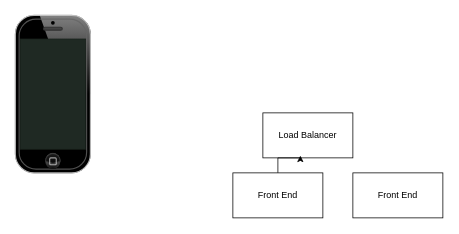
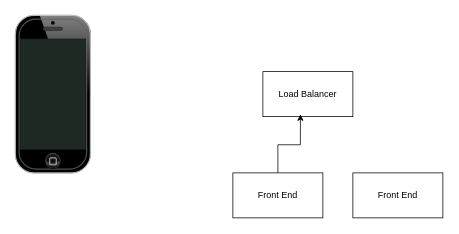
  <mxCell id="0" />
  <mxCell id="1" parent="0" />
  <mxCell id="2" value="" style="verticalLabelPosition=bottom;verticalAlign=top;html=1;shadow=0;dashed=0;strokeWidth=1;shape=mxgraph.ios.iPhone;bgStyle=bgGreen;fillColor=#aaaaaa;sketch=0;" vertex="1" parent="1"><mxGeometry x="20" y="20" width="100" height="210" as="geometry" /></mxCell>
- <mxCell id="3" value="Load Balancer" style="rounded=0;whiteSpace=wrap;html=1;" vertex="1" parent="1"><mxGeometry x="350" y="150" width="120" height="60" as="geometry" /></mxCell>
+ <mxCell id="3" value="Load Balancer" style="rounded=0;whiteSpace=wrap;html=1;" vertex="1" parent="1"><mxGeometry x="350" y="95" width="120" height="60" as="geometry" /></mxCell>
  <mxCell id="4" style="edgeStyle=orthogonalEdgeStyle;rounded=0;orthogonalLoop=1;jettySize=auto;html=1;entryX=0.417;entryY=0.95;entryDx=0;entryDy=0;entryPerimeter=0;" edge="1" parent="1" source="5" target="3"><mxGeometry relative="1" as="geometry" /></mxCell>
  <mxCell id="5" value="Front End" style="rounded=0;whiteSpace=wrap;html=1;" vertex="1" parent="1"><mxGeometry x="310" y="230" width="120" height="60" as="geometry" /></mxCell>
  <mxCell id="6" value="Front End" style="rounded=0;whiteSpace=wrap;html=1;" vertex="1" parent="1"><mxGeometry x="470" y="230" width="120" height="60" as="geometry" /></mxCell>
